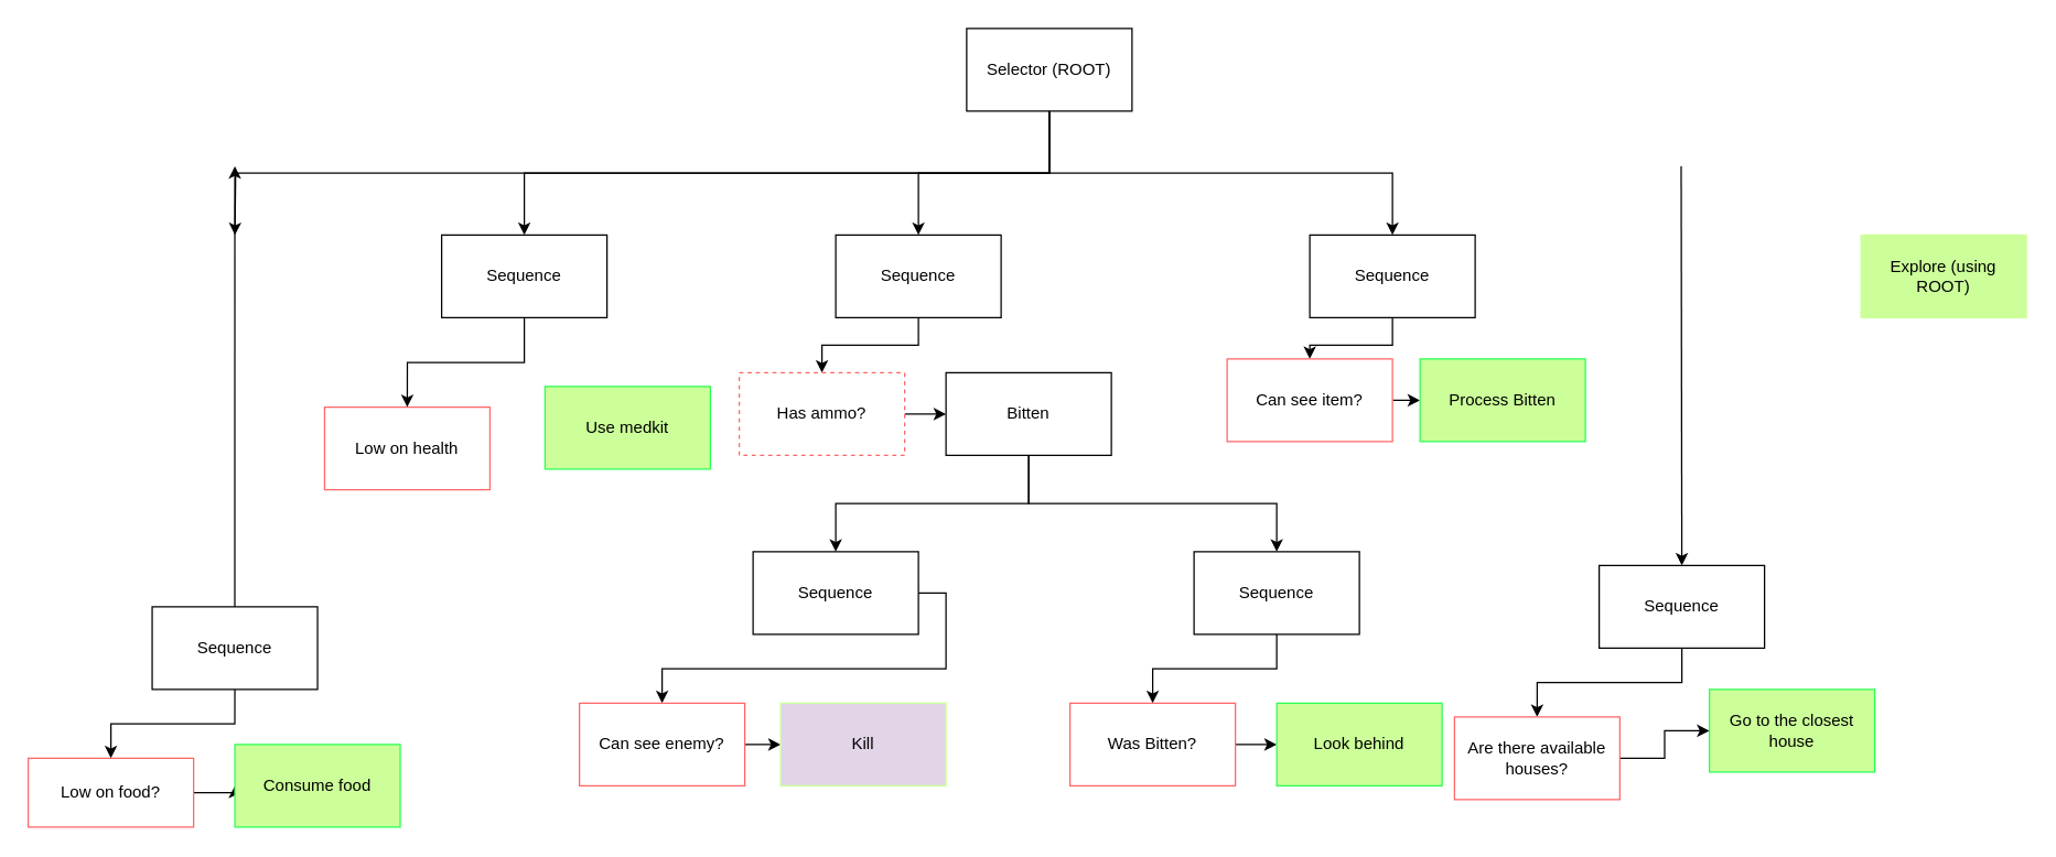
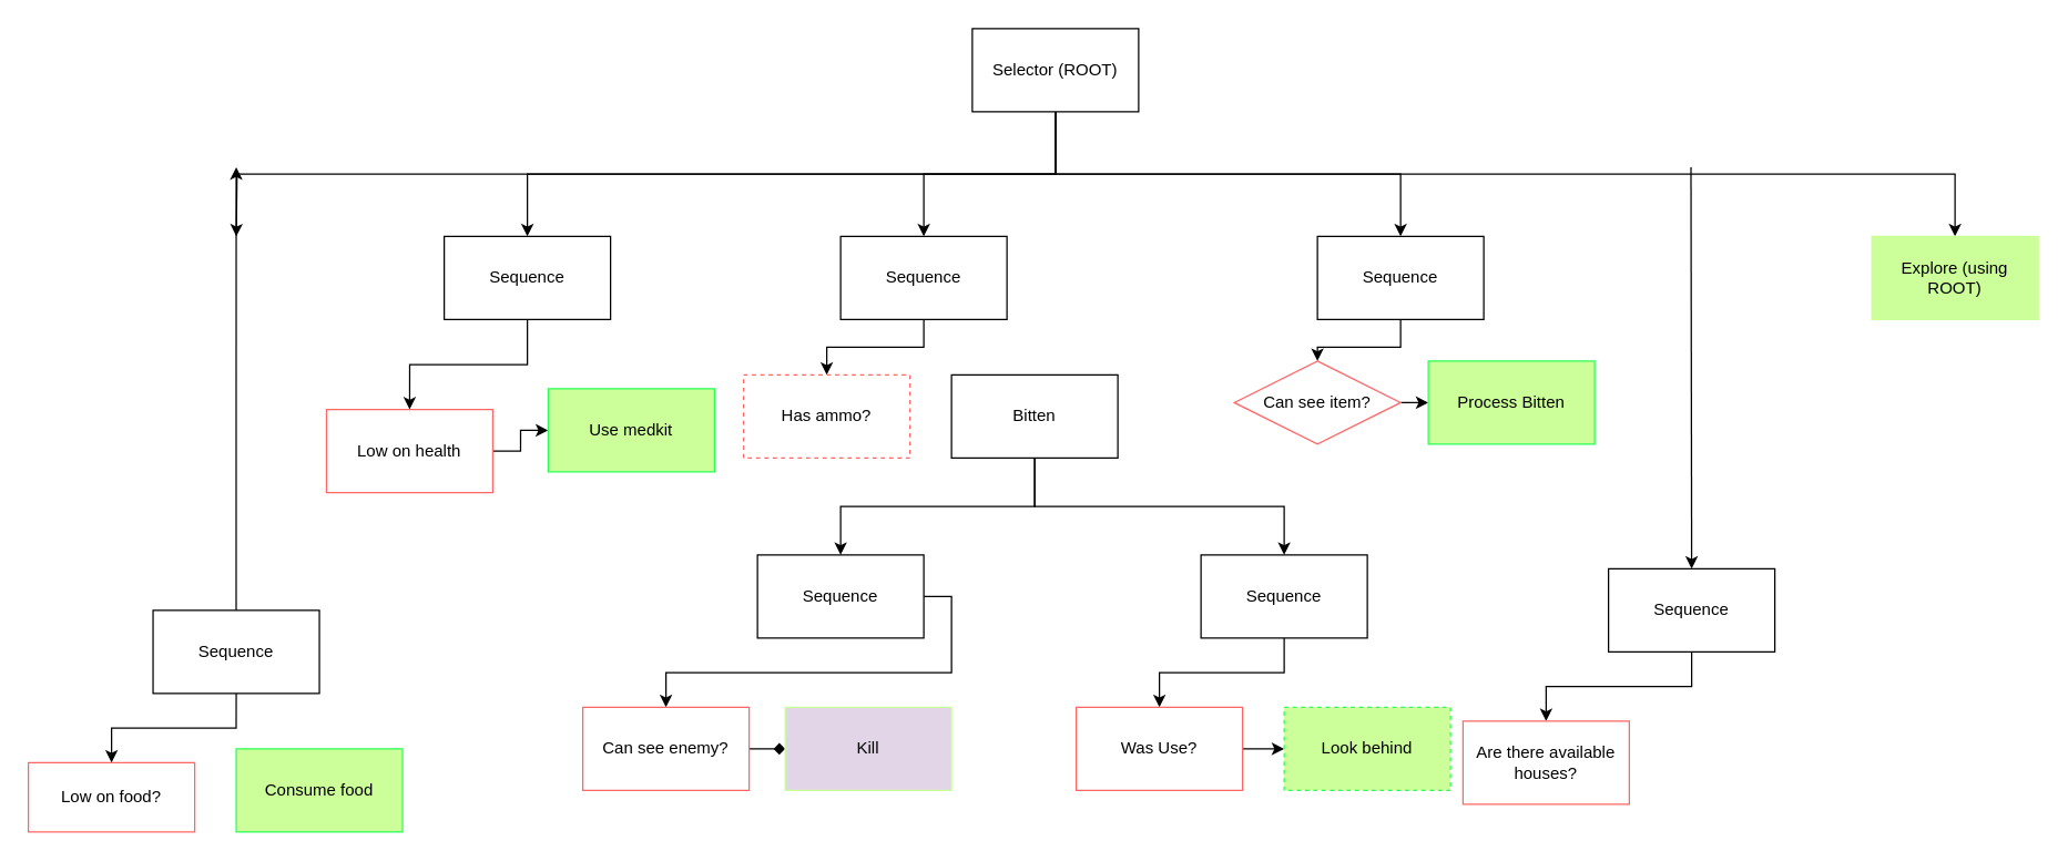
  <mxCell id="0" />
  <mxCell id="1" parent="0" />
  <mxCell id="2" style="edgeStyle=orthogonalEdgeStyle;rounded=0;orthogonalLoop=1;jettySize=auto;html=1;exitX=0.5;exitY=1;exitDx=0;exitDy=0;entryX=0.5;entryY=0;entryDx=0;entryDy=0;" edge="1" parent="1" source="7" target="18"><mxGeometry relative="1" as="geometry" /></mxCell>
  <mxCell id="3" style="edgeStyle=orthogonalEdgeStyle;rounded=0;orthogonalLoop=1;jettySize=auto;html=1;exitX=0.5;exitY=1;exitDx=0;exitDy=0;entryX=0.5;entryY=0;entryDx=0;entryDy=0;" edge="1" parent="1" source="7" target="20"><mxGeometry relative="1" as="geometry" /></mxCell>
  <mxCell id="4" style="edgeStyle=orthogonalEdgeStyle;rounded=0;orthogonalLoop=1;jettySize=auto;html=1;exitX=0.5;exitY=1;exitDx=0;exitDy=0;entryX=0.5;entryY=0;entryDx=0;entryDy=0;" edge="1" parent="1" source="7" target="37"><mxGeometry relative="1" as="geometry" /></mxCell>
  <mxCell id="5" style="edgeStyle=orthogonalEdgeStyle;rounded=0;orthogonalLoop=1;jettySize=auto;html=1;exitX=0.5;exitY=1;exitDx=0;exitDy=0;" edge="1" parent="1" source="7"><mxGeometry relative="1" as="geometry"><mxPoint x="170" y="170" as="targetPoint" /></mxGeometry></mxCell>
+ <mxCell id="6" style="edgeStyle=orthogonalEdgeStyle;rounded=0;orthogonalLoop=1;jettySize=auto;html=1;exitX=0.5;exitY=1;exitDx=0;exitDy=0;" edge="1" parent="1" source="7" target="47"><mxGeometry relative="1" as="geometry" /></mxCell>
  <mxCell id="7" value="Selector (ROOT)" style="rounded=0;whiteSpace=wrap;html=1;" vertex="1" parent="1"><mxGeometry x="701" y="20" width="120" height="60" as="geometry" /></mxCell>
- <mxCell id="8" style="edgeStyle=orthogonalEdgeStyle;rounded=0;orthogonalLoop=1;jettySize=auto;html=1;exitX=1;exitY=0.5;exitDx=0;exitDy=0;entryX=0;entryY=0.5;entryDx=0;entryDy=0;" edge="1" parent="1" source="9" target="10"><mxGeometry relative="1" as="geometry" /></mxCell>
  <mxCell id="9" value="Low on food?" style="rounded=0;whiteSpace=wrap;html=1;strokeColor=#FF6666;" vertex="1" parent="1"><mxGeometry x="20" y="550" width="120" height="50" as="geometry" /></mxCell>
  <mxCell id="10" value="Consume food" style="rounded=0;whiteSpace=wrap;html=1;strokeColor=#2BFF56;fillColor=#CCFF99;" vertex="1" parent="1"><mxGeometry x="169.94" y="540" width="120" height="60" as="geometry" /></mxCell>
  <mxCell id="11" style="edgeStyle=orthogonalEdgeStyle;rounded=0;orthogonalLoop=1;jettySize=auto;html=1;exitX=0.5;exitY=1;exitDx=0;exitDy=0;entryX=0.5;entryY=0;entryDx=0;entryDy=0;" edge="1" parent="1" source="13" target="9"><mxGeometry relative="1" as="geometry" /></mxCell>
  <mxCell id="12" style="edgeStyle=orthogonalEdgeStyle;rounded=0;orthogonalLoop=1;jettySize=auto;html=1;" edge="1" parent="1" source="13"><mxGeometry relative="1" as="geometry"><mxPoint x="169.94" y="120" as="targetPoint" /></mxGeometry></mxCell>
  <mxCell id="13" value="Sequence" style="rounded=0;whiteSpace=wrap;html=1;" vertex="1" parent="1"><mxGeometry x="109.94" y="440" width="120" height="60" as="geometry" /></mxCell>
+ <mxCell id="14" style="edgeStyle=orthogonalEdgeStyle;rounded=0;orthogonalLoop=1;jettySize=auto;html=1;exitX=1;exitY=0.5;exitDx=0;exitDy=0;entryX=0;entryY=0.5;entryDx=0;entryDy=0;" edge="1" parent="1" source="15" target="16"><mxGeometry relative="1" as="geometry" /></mxCell>
  <mxCell id="15" value="Low on health" style="rounded=0;whiteSpace=wrap;html=1;strokeColor=#FF6666;" vertex="1" parent="1"><mxGeometry x="235.06" y="295" width="120" height="60" as="geometry" /></mxCell>
  <mxCell id="16" value="Use medkit" style="rounded=0;whiteSpace=wrap;html=1;strokeColor=#2BFF56;fillColor=#CCFF99;" vertex="1" parent="1"><mxGeometry x="395" y="280" width="120" height="60" as="geometry" /></mxCell>
  <mxCell id="17" style="edgeStyle=orthogonalEdgeStyle;rounded=0;orthogonalLoop=1;jettySize=auto;html=1;exitX=0.5;exitY=1;exitDx=0;exitDy=0;entryX=0.5;entryY=0;entryDx=0;entryDy=0;" edge="1" parent="1" source="18" target="15"><mxGeometry relative="1" as="geometry" /></mxCell>
  <mxCell id="18" value="Sequence" style="rounded=0;whiteSpace=wrap;html=1;" vertex="1" parent="1"><mxGeometry x="320" y="170" width="120" height="60" as="geometry" /></mxCell>
  <mxCell id="19" style="edgeStyle=orthogonalEdgeStyle;rounded=0;orthogonalLoop=1;jettySize=auto;html=1;exitX=0.5;exitY=1;exitDx=0;exitDy=0;entryX=0.5;entryY=0;entryDx=0;entryDy=0;" edge="1" parent="1" source="20" target="22"><mxGeometry relative="1" as="geometry" /></mxCell>
  <mxCell id="20" value="Sequence" style="rounded=0;whiteSpace=wrap;html=1;" vertex="1" parent="1"><mxGeometry x="606" y="170" width="120" height="60" as="geometry" /></mxCell>
- <mxCell id="21" style="edgeStyle=orthogonalEdgeStyle;rounded=0;orthogonalLoop=1;jettySize=auto;html=1;exitX=1;exitY=0.5;exitDx=0;exitDy=0;entryX=0;entryY=0.5;entryDx=0;entryDy=0;" edge="1" parent="1" source="22" target="25"><mxGeometry relative="1" as="geometry"><mxPoint x="676" y="300.176" as="targetPoint" /></mxGeometry></mxCell>
  <mxCell id="22" value="Has ammo?" style="rounded=0;whiteSpace=wrap;html=1;strokeColor=#FF6666;dashed=1;" vertex="1" parent="1"><mxGeometry x="536" y="270" width="120" height="60" as="geometry" /></mxCell>
  <mxCell id="23" style="edgeStyle=orthogonalEdgeStyle;rounded=0;orthogonalLoop=1;jettySize=auto;html=1;exitX=0.5;exitY=1;exitDx=0;exitDy=0;entryX=0.5;entryY=0;entryDx=0;entryDy=0;" edge="1" parent="1" source="25" target="27"><mxGeometry relative="1" as="geometry" /></mxCell>
  <mxCell id="24" style="edgeStyle=orthogonalEdgeStyle;rounded=0;orthogonalLoop=1;jettySize=auto;html=1;exitX=0.5;exitY=1;exitDx=0;exitDy=0;" edge="1" parent="1" source="25" target="29"><mxGeometry relative="1" as="geometry" /></mxCell>
  <mxCell id="25" value="Bitten" style="rounded=0;whiteSpace=wrap;html=1;" vertex="1" parent="1"><mxGeometry x="686" y="270" width="120" height="60" as="geometry" /></mxCell>
  <mxCell id="26" style="edgeStyle=orthogonalEdgeStyle;rounded=0;orthogonalLoop=1;jettySize=auto;html=1;exitX=1;exitY=0.5;exitDx=0;exitDy=0;entryX=0.5;entryY=0;entryDx=0;entryDy=0;" edge="1" parent="1" source="27" target="31"><mxGeometry relative="1" as="geometry" /></mxCell>
  <mxCell id="27" value="Sequence" style="rounded=0;whiteSpace=wrap;html=1;" vertex="1" parent="1"><mxGeometry x="546" y="400" width="120" height="60" as="geometry" /></mxCell>
  <mxCell id="28" style="edgeStyle=orthogonalEdgeStyle;rounded=0;orthogonalLoop=1;jettySize=auto;html=1;exitX=0.5;exitY=1;exitDx=0;exitDy=0;entryX=0.5;entryY=0;entryDx=0;entryDy=0;" edge="1" parent="1" source="29" target="34"><mxGeometry relative="1" as="geometry" /></mxCell>
  <mxCell id="29" value="Sequence" style="rounded=0;whiteSpace=wrap;html=1;" vertex="1" parent="1"><mxGeometry x="866" y="400" width="120" height="60" as="geometry" /></mxCell>
- <mxCell id="30" style="edgeStyle=orthogonalEdgeStyle;rounded=0;orthogonalLoop=1;jettySize=auto;html=1;exitX=1;exitY=0.5;exitDx=0;exitDy=0;entryX=0;entryY=0.5;entryDx=0;entryDy=0;" edge="1" parent="1" source="31" target="32"><mxGeometry relative="1" as="geometry" /></mxCell>
+ <mxCell id="30" style="edgeStyle=orthogonalEdgeStyle;rounded=0;orthogonalLoop=1;jettySize=auto;html=1;exitX=1;exitY=0.5;exitDx=0;exitDy=0;entryX=0;entryY=0.5;entryDx=0;entryDy=0;endArrow=diamond;" edge="1" parent="1" source="31" target="32"><mxGeometry relative="1" as="geometry" /></mxCell>
  <mxCell id="31" value="Can see enemy?" style="rounded=0;whiteSpace=wrap;html=1;strokeColor=#FF6666;" vertex="1" parent="1"><mxGeometry x="420" y="510" width="120" height="60" as="geometry" /></mxCell>
  <mxCell id="32" value="Kill" style="rounded=0;whiteSpace=wrap;html=1;strokeColor=#CCFF99;fillColor=#e1d5e7;" vertex="1" parent="1"><mxGeometry x="566" y="510" width="120" height="60" as="geometry" /></mxCell>
  <mxCell id="33" style="edgeStyle=orthogonalEdgeStyle;rounded=0;orthogonalLoop=1;jettySize=auto;html=1;exitX=1;exitY=0.5;exitDx=0;exitDy=0;entryX=0;entryY=0.5;entryDx=0;entryDy=0;" edge="1" parent="1" source="34" target="35"><mxGeometry relative="1" as="geometry" /></mxCell>
- <mxCell id="34" value="Was Bitten?" style="rounded=0;whiteSpace=wrap;html=1;strokeColor=#FF6666;" vertex="1" parent="1"><mxGeometry x="776" y="510" width="120" height="60" as="geometry" /></mxCell>
- <mxCell id="35" value="Look behind" style="rounded=0;whiteSpace=wrap;html=1;strokeColor=#2BFF56;fillColor=#CCFF99;" vertex="1" parent="1"><mxGeometry x="926" y="510" width="120" height="60" as="geometry" /></mxCell>
+ <mxCell id="34" value="Was Use?" style="rounded=0;whiteSpace=wrap;html=1;strokeColor=#FF6666;" vertex="1" parent="1"><mxGeometry x="776" y="510" width="120" height="60" as="geometry" /></mxCell>
+ <mxCell id="35" value="Look behind" style="rounded=0;whiteSpace=wrap;html=1;strokeColor=#2BFF56;fillColor=#CCFF99;dashed=1;" vertex="1" parent="1"><mxGeometry x="926" y="510" width="120" height="60" as="geometry" /></mxCell>
  <mxCell id="36" style="edgeStyle=orthogonalEdgeStyle;rounded=0;orthogonalLoop=1;jettySize=auto;html=1;exitX=0.5;exitY=1;exitDx=0;exitDy=0;entryX=0.5;entryY=0;entryDx=0;entryDy=0;" edge="1" parent="1" source="37" target="39"><mxGeometry relative="1" as="geometry" /></mxCell>
  <mxCell id="37" value="Sequence" style="rounded=0;whiteSpace=wrap;html=1;" vertex="1" parent="1"><mxGeometry x="950" y="170" width="120" height="60" as="geometry" /></mxCell>
  <mxCell id="38" style="edgeStyle=orthogonalEdgeStyle;rounded=0;orthogonalLoop=1;jettySize=auto;html=1;exitX=1;exitY=0.5;exitDx=0;exitDy=0;entryX=0;entryY=0.5;entryDx=0;entryDy=0;" edge="1" parent="1" source="39" target="40"><mxGeometry relative="1" as="geometry" /></mxCell>
- <mxCell id="39" value="Can see item?" style="rounded=0;whiteSpace=wrap;html=1;strokeColor=#FF6666;" vertex="1" parent="1"><mxGeometry x="890" y="260" width="120" height="60" as="geometry" /></mxCell>
+ <mxCell id="39" value="Can see item?" style="rhombus;whiteSpace=wrap;html=1;strokeColor=#FF6666;" vertex="1" parent="1"><mxGeometry x="890" y="260" width="120" height="60" as="geometry" /></mxCell>
  <mxCell id="40" value="Process Bitten" style="rounded=0;whiteSpace=wrap;html=1;strokeColor=#2BFF56;fillColor=#CCFF99;" vertex="1" parent="1"><mxGeometry x="1030" y="260" width="120" height="60" as="geometry" /></mxCell>
  <mxCell id="41" style="edgeStyle=orthogonalEdgeStyle;rounded=0;orthogonalLoop=1;jettySize=auto;html=1;exitX=0.5;exitY=1;exitDx=0;exitDy=0;entryX=0.5;entryY=0;entryDx=0;entryDy=0;" edge="1" parent="1" source="43" target="45"><mxGeometry relative="1" as="geometry" /></mxCell>
  <mxCell id="42" style="edgeStyle=orthogonalEdgeStyle;rounded=0;orthogonalLoop=1;jettySize=auto;html=1;exitX=0.5;exitY=0;exitDx=0;exitDy=0;entryX=0.5;entryY=0;entryDx=0;entryDy=0;" edge="1" parent="1" target="43"><mxGeometry relative="1" as="geometry"><mxPoint x="1219.5" y="120" as="sourcePoint" /></mxGeometry></mxCell>
  <mxCell id="43" value="Sequence" style="rounded=0;whiteSpace=wrap;html=1;" vertex="1" parent="1"><mxGeometry x="1160" y="410" width="120" height="60" as="geometry" /></mxCell>
- <mxCell id="44" style="edgeStyle=orthogonalEdgeStyle;rounded=0;orthogonalLoop=1;jettySize=auto;html=1;exitX=1;exitY=0.5;exitDx=0;exitDy=0;entryX=0;entryY=0.5;entryDx=0;entryDy=0;" edge="1" parent="1" source="45" target="46"><mxGeometry relative="1" as="geometry" /></mxCell>
  <mxCell id="45" value="Are there available houses?" style="rounded=0;whiteSpace=wrap;html=1;strokeColor=#FF6666;" vertex="1" parent="1"><mxGeometry x="1055" y="520" width="120" height="60" as="geometry" /></mxCell>
- <mxCell id="46" value="Go to the closest house" style="rounded=0;whiteSpace=wrap;html=1;strokeColor=#2BFF56;fillColor=#CCFF99;" vertex="1" parent="1"><mxGeometry x="1240" y="500" width="120" height="60" as="geometry" /></mxCell>
  <mxCell id="47" value="Explore (using ROOT)" style="rounded=0;whiteSpace=wrap;html=1;strokeColor=#CCFF99;fillColor=#CCFF99;" vertex="1" parent="1"><mxGeometry x="1350" y="170" width="120" height="60" as="geometry" /></mxCell>
